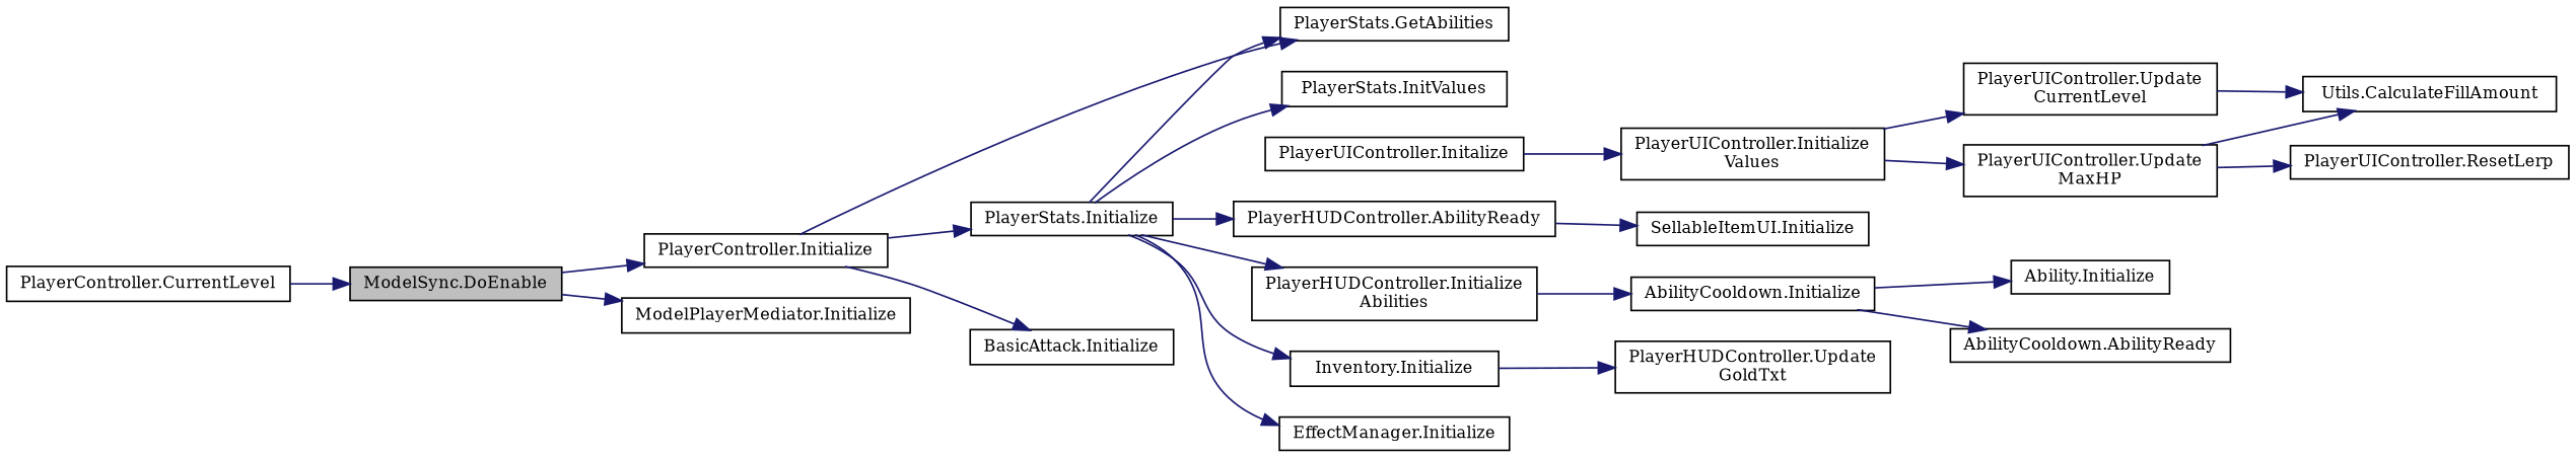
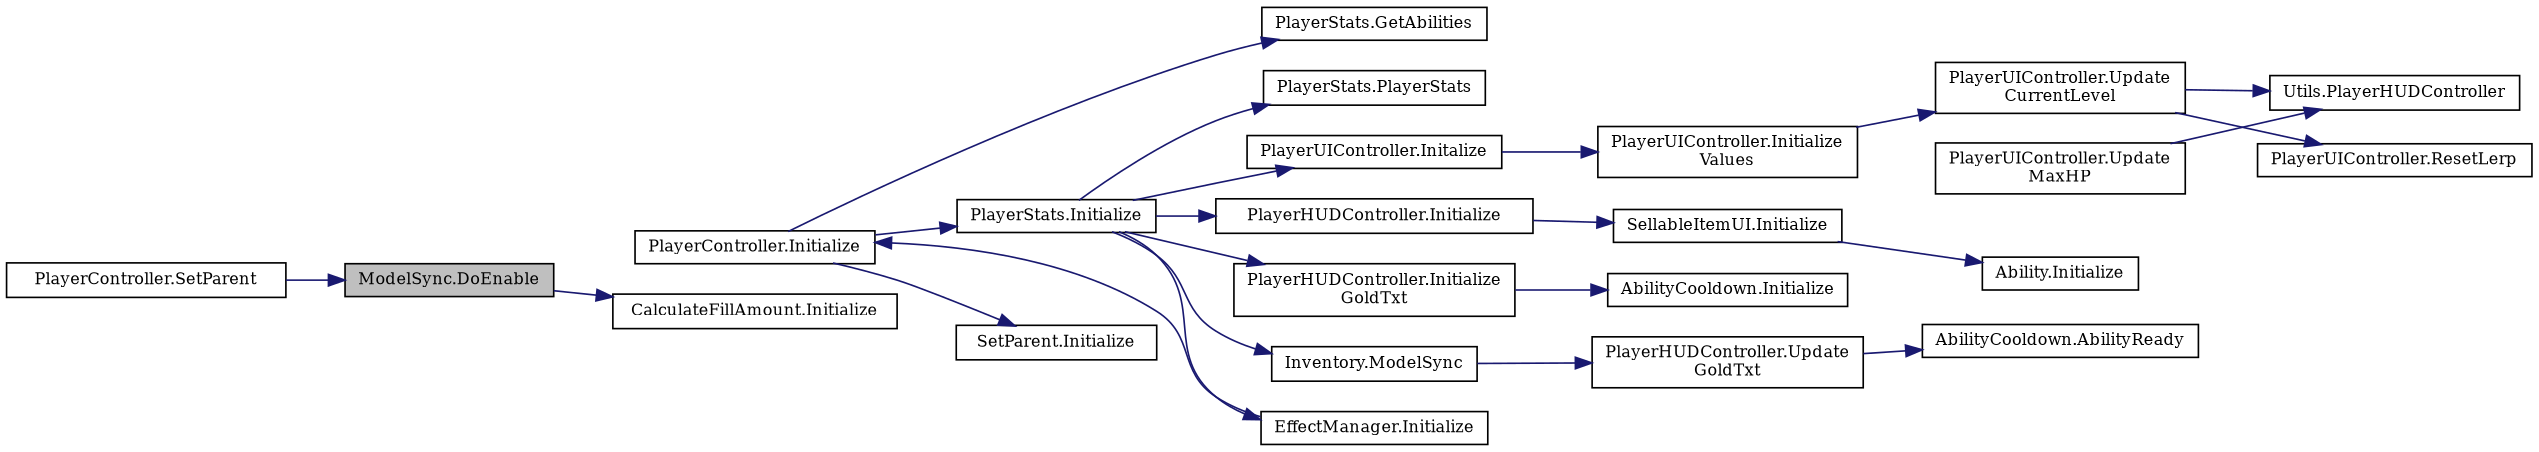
  digraph {
    fontname="DejaVu Serif"
    rankdir=LR
    node [color=black fontname="DejaVu Serif" fontsize=10 shape=record]
    edge [color=midnightblue fontname="DejaVu Serif" fontsize=10 labelfontname=Helvetica labelfontsize=10 style=solid]
    n1 [fillcolor=grey75 fontcolor=black height=0.2 label="ModelSync.DoEnable" style=filled width=0.4]
    n2 [height=0.2 label="PlayerController.Initialize" width=0.4]
-   n3 [height=0.2 label="ModelPlayerMediator.Initialize" width=0.4]
+   n3 [height=0.2 label="CalculateFillAmount.Initialize" width=0.4]
    n4 [height=0.2 label="PlayerStats.GetAbilities" width=0.4]
-   n5 [height=0.2 label="BasicAttack.Initialize" width=0.4]
+   n5 [height=0.2 label="SetParent.Initialize" width=0.4]
    n6 [height=0.2 label="PlayerStats.Initialize" width=0.4]
-   n7 [height=0.2 label="PlayerController.CurrentLevel" width=0.4]
+   n7 [height=0.2 label="PlayerController.SetParent" width=0.4]
    n8 [height=0.2 label="PlayerUIController.Initalize" width=0.4]
-   n9 [height=0.2 label="PlayerHUDController.AbilityReady" width=0.4]
+   n9 [height=0.2 label="PlayerHUDController.Initialize" width=0.4]
    n10 [height=0.2 label="EffectManager.Initialize" width=0.4]
-   n11 [height=0.2 label="Inventory.Initialize" width=0.4]
-   n12 [height=0.2 label="PlayerHUDController.Initialize\lAbilities" width=0.4]
-   n13 [height=0.2 label="PlayerStats.InitValues" width=0.4]
+   n11 [height=0.2 label="Inventory.ModelSync" width=0.4]
+   n12 [height=0.2 label="PlayerHUDController.Initialize\lGoldTxt" width=0.4]
+   n13 [height=0.2 label="PlayerStats.PlayerStats" width=0.4]
    n14 [height=0.2 label="PlayerUIController.Initialize\lValues" width=0.4]
    n15 [height=0.2 label="SellableItemUI.Initialize" width=0.4]
    n16 [height=0.2 label="PlayerHUDController.Update\lGoldTxt" width=0.4]
    n17 [height=0.2 label="AbilityCooldown.Initialize" width=0.4]
    n18 [height=0.2 label="PlayerUIController.Update\lCurrentLevel" width=0.4]
    n19 [height=0.2 label="PlayerUIController.Update\lMaxHP" width=0.4]
-   n20 [height=0.2 label="Utils.CalculateFillAmount" width=0.4]
+   n20 [height=0.2 label="Utils.PlayerHUDController" width=0.4]
    n21 [height=0.2 label="PlayerUIController.ResetLerp" width=0.4]
    n22 [height=0.2 label="AbilityCooldown.AbilityReady" width=0.4]
    n23 [height=0.2 label="Ability.Initialize" width=0.4]
-   n1 -> n2
+   n10 -> n2
    n1 -> n3
    n2 -> n4
    n2 -> n5
    n2 -> n6
-   n6 -> n4
+   n6 -> n8
    n6 -> n9
    n6 -> n10
    n6 -> n11
    n6 -> n12
    n6 -> n13
    n7 -> n1
    n8 -> n14
    n9 -> n15
    n11 -> n16
    n12 -> n17
    n14 -> n18
-   n14 -> n19
-   n17 -> n22
-   n17 -> n23
+   n16 -> n22
+   n15 -> n23
    n18 -> n20
    n19 -> n20
-   n19 -> n21
+   n18 -> n21
  }
